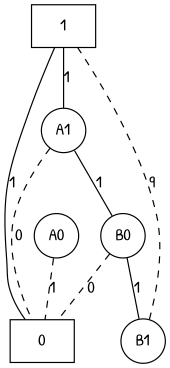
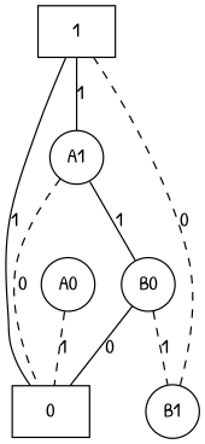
  graph {
    fontname="Patrick Hand"
    node [fontname="Patrick Hand" shape=circle]
    edge [fontname="Patrick Hand"]
    n1 [label=0 shape=box]
    n2 [label=1 shape=box]
    n3 [label=A1]
    n4 [label=B1]
    n5 [label=B0]
    n6 [label=A0]
    n2 -- n1 [label=1]
    n2 -- n3 [label=1]
    n3 -- n1 [label=0 style=dashed]
    n3 -- n5 [label=1]
-   n4 -- n2 [label=9 style=dashed]
-   n5 -- n1 [label=0 style=dashed]
-   n5 -- n4 [label=1]
+   n4 -- n2 [label=0 style=dashed]
+   n5 -- n1 [label=0 style=solid]
+   n5 -- n4 [label=1 style=dashed]
    n6 -- n1 [label=1 style=dashed]
  }
